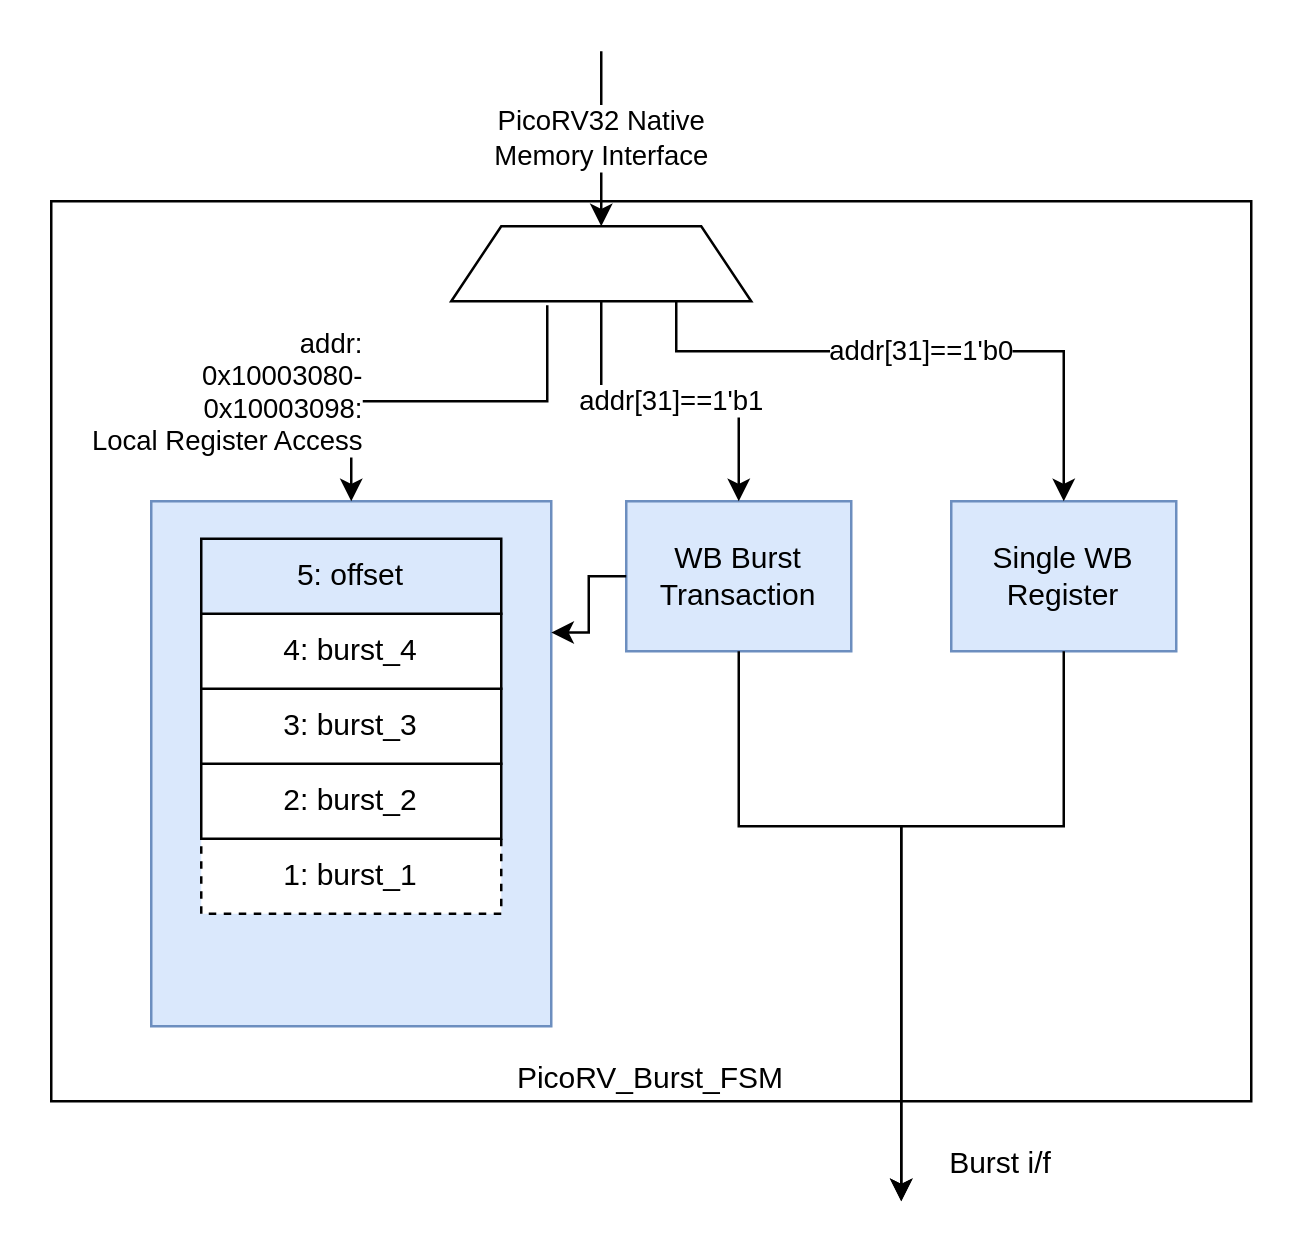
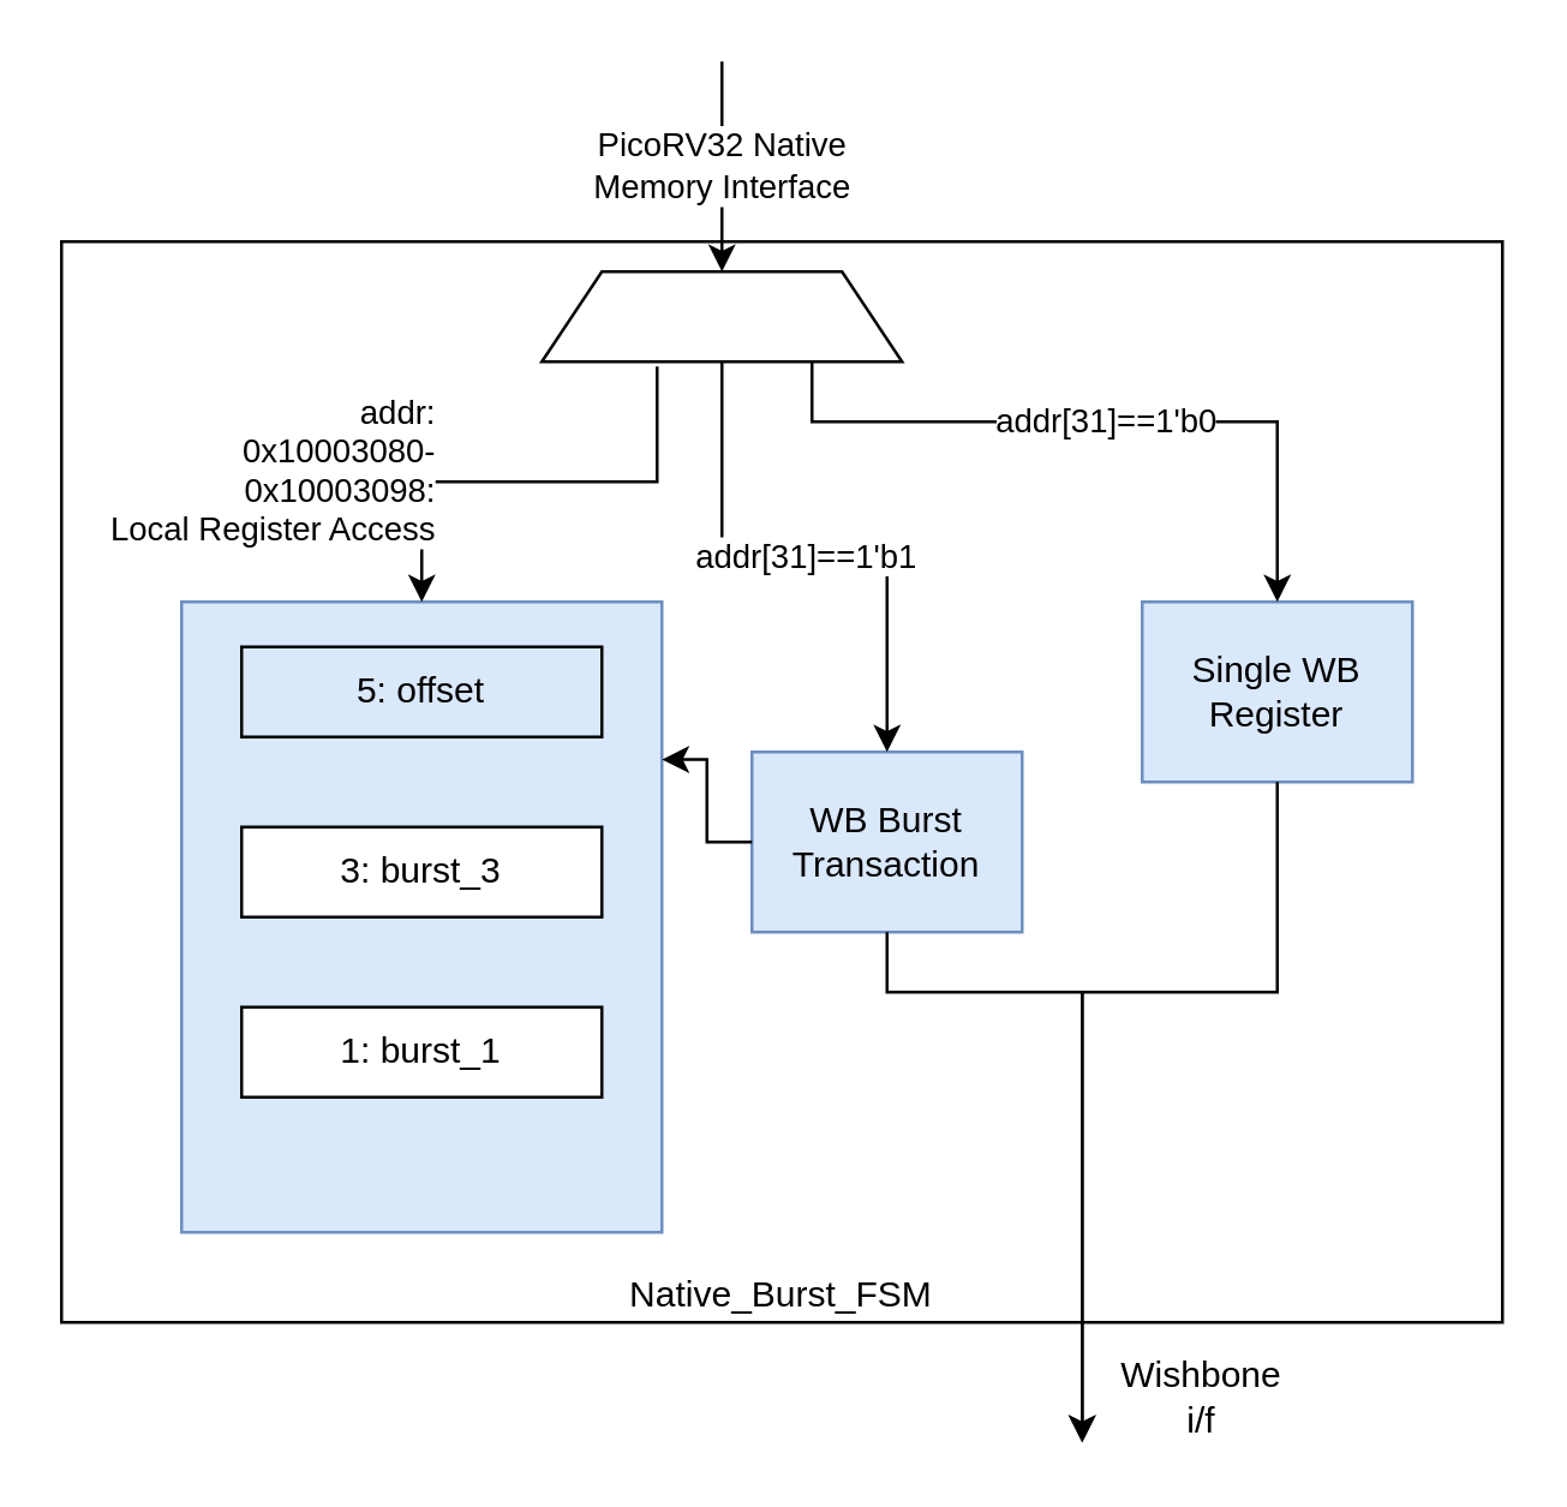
  <mxCell id="0" />
  <mxCell id="1" parent="0" />
- <mxCell id="2" value="PicoRV_Burst_FSM" style="rounded=0;whiteSpace=wrap;html=1;strokeColor=#000000;verticalAlign=bottom;" parent="1" vertex="1"><mxGeometry x="20" y="80" width="480" height="360" as="geometry" /></mxCell>
+ <mxCell id="2" value="Native_Burst_FSM" style="rounded=0;whiteSpace=wrap;html=1;strokeColor=#000000;verticalAlign=bottom;" parent="1" vertex="1"><mxGeometry x="20" y="80" width="480" height="360" as="geometry" /></mxCell>
  <mxCell id="3" value="" style="rounded=0;whiteSpace=wrap;html=1;strokeColor=#6c8ebf;fillColor=#dae8fc;" parent="1" vertex="1"><mxGeometry x="60" y="200" width="160" height="210" as="geometry" /></mxCell>
- <mxCell id="4" value="1: burst_1" style="rounded=0;whiteSpace=wrap;html=1;fillColor=#FFFFFF;dashed=1;" parent="1" vertex="1"><mxGeometry x="80" y="335" width="120" height="30" as="geometry" /></mxCell>
- <mxCell id="5" value="2: burst_2" style="rounded=0;whiteSpace=wrap;html=1;fillColor=#FFFFFF;" parent="1" vertex="1"><mxGeometry x="80" y="305" width="120" height="30" as="geometry" /></mxCell>
+ <mxCell id="4" value="1: burst_1" style="rounded=0;whiteSpace=wrap;html=1;fillColor=#FFFFFF;" parent="1" vertex="1"><mxGeometry x="80" y="335" width="120" height="30" as="geometry" /></mxCell>
  <mxCell id="6" value="3: burst_3" style="rounded=0;whiteSpace=wrap;html=1;fillColor=#FFFFFF;" parent="1" vertex="1"><mxGeometry x="80" y="275" width="120" height="30" as="geometry" /></mxCell>
- <mxCell id="7" value="4: burst_4" style="rounded=0;whiteSpace=wrap;html=1;fillColor=#FFFFFF;" parent="1" vertex="1"><mxGeometry x="80" y="245" width="120" height="30" as="geometry" /></mxCell>
  <mxCell id="8" value="5: offset" style="rounded=0;whiteSpace=wrap;html=1;fillColor=#dae8fc;" parent="1" vertex="1"><mxGeometry x="80" y="215" width="120" height="30" as="geometry" /></mxCell>
  <mxCell id="9" value="PicoRV32 Native&lt;br&gt;Memory Interface" style="endArrow=classic;html=1;rounded=0;" parent="1" target="10" edge="1"><mxGeometry width="50" height="50" relative="1" as="geometry"><mxPoint x="240" y="20" as="sourcePoint" /><mxPoint x="20" y="70" as="targetPoint" /></mxGeometry></mxCell>
  <mxCell id="10" value="" style="shape=trapezoid;perimeter=trapezoidPerimeter;whiteSpace=wrap;html=1;fixedSize=1;" parent="1" vertex="1"><mxGeometry x="180" y="90" width="120" height="30" as="geometry" /></mxCell>
  <mxCell id="11" value="&lt;br&gt;&lt;span style=&quot;color: rgb(0, 0, 0); font-family: Helvetica; font-size: 11px; font-style: normal; font-variant-ligatures: normal; font-variant-caps: normal; font-weight: 400; letter-spacing: normal; orphans: 2; text-indent: 0px; text-transform: none; widows: 2; word-spacing: 0px; -webkit-text-stroke-width: 0px; background-color: rgb(255, 255, 255); text-decoration-thickness: initial; text-decoration-style: initial; text-decoration-color: initial; float: none; display: inline !important;&quot;&gt;addr:&lt;/span&gt;&lt;br style=&quot;color: rgb(0, 0, 0); font-family: Helvetica; font-size: 11px; font-style: normal; font-variant-ligatures: normal; font-variant-caps: normal; font-weight: 400; letter-spacing: normal; orphans: 2; text-indent: 0px; text-transform: none; widows: 2; word-spacing: 0px; -webkit-text-stroke-width: 0px; text-decoration-thickness: initial; text-decoration-style: initial; text-decoration-color: initial;&quot;&gt;&lt;span style=&quot;color: rgb(0, 0, 0); font-family: Helvetica; font-size: 11px; font-style: normal; font-variant-ligatures: normal; font-variant-caps: normal; font-weight: 400; letter-spacing: normal; orphans: 2; text-indent: 0px; text-transform: none; widows: 2; word-spacing: 0px; -webkit-text-stroke-width: 0px; background-color: rgb(255, 255, 255); text-decoration-thickness: initial; text-decoration-style: initial; text-decoration-color: initial; float: none; display: inline !important;&quot;&gt;0x10003080-&lt;/span&gt;&lt;br style=&quot;color: rgb(0, 0, 0); font-family: Helvetica; font-size: 11px; font-style: normal; font-variant-ligatures: normal; font-variant-caps: normal; font-weight: 400; letter-spacing: normal; orphans: 2; text-indent: 0px; text-transform: none; widows: 2; word-spacing: 0px; -webkit-text-stroke-width: 0px; text-decoration-thickness: initial; text-decoration-style: initial; text-decoration-color: initial;&quot;&gt;&lt;span style=&quot;color: rgb(0, 0, 0); font-family: Helvetica; font-size: 11px; font-style: normal; font-variant-ligatures: normal; font-variant-caps: normal; font-weight: 400; letter-spacing: normal; orphans: 2; text-indent: 0px; text-transform: none; widows: 2; word-spacing: 0px; -webkit-text-stroke-width: 0px; background-color: rgb(255, 255, 255); text-decoration-thickness: initial; text-decoration-style: initial; text-decoration-color: initial; float: none; display: inline !important;&quot;&gt;0x10003098:&lt;/span&gt;&lt;br style=&quot;color: rgb(0, 0, 0); font-family: Helvetica; font-size: 11px; font-style: normal; font-variant-ligatures: normal; font-variant-caps: normal; font-weight: 400; letter-spacing: normal; orphans: 2; text-indent: 0px; text-transform: none; widows: 2; word-spacing: 0px; -webkit-text-stroke-width: 0px; text-decoration-thickness: initial; text-decoration-style: initial; text-decoration-color: initial;&quot;&gt;&lt;span style=&quot;color: rgb(0, 0, 0); font-family: Helvetica; font-size: 11px; font-style: normal; font-variant-ligatures: normal; font-variant-caps: normal; font-weight: 400; letter-spacing: normal; orphans: 2; text-indent: 0px; text-transform: none; widows: 2; word-spacing: 0px; -webkit-text-stroke-width: 0px; background-color: rgb(255, 255, 255); text-decoration-thickness: initial; text-decoration-style: initial; text-decoration-color: initial; float: none; display: inline !important;&quot;&gt;Local Register Access&lt;/span&gt;&lt;br&gt;" style="endArrow=classic;html=1;rounded=0;fillColor=#B5739D;exitX=0.32;exitY=1.053;exitDx=0;exitDy=0;exitPerimeter=0;edgeStyle=orthogonalEdgeStyle;align=right;" parent="1" source="10" edge="1"><mxGeometry x="0.415" y="-10" width="50" height="50" relative="1" as="geometry"><mxPoint x="80" y="170" as="sourcePoint" /><mxPoint x="140" y="200" as="targetPoint" /><Array as="points"><mxPoint x="218" y="160" /><mxPoint x="140" y="160" /></Array><mxPoint as="offset" /></mxGeometry></mxCell>
- <mxCell id="12" value="WB Burst&lt;br&gt;Transaction" style="rounded=0;whiteSpace=wrap;html=1;strokeColor=#6c8ebf;fillColor=#dae8fc;" parent="1" vertex="1"><mxGeometry x="250" y="200" width="90" height="60" as="geometry" /></mxCell>
+ <mxCell id="12" value="WB Burst&lt;br&gt;Transaction" style="rounded=0;whiteSpace=wrap;html=1;strokeColor=#6c8ebf;fillColor=#dae8fc;" parent="1" vertex="1"><mxGeometry x="250" y="250" width="90" height="60" as="geometry" /></mxCell>
  <mxCell id="13" value="addr[31]==1'b1" style="endArrow=classic;html=1;rounded=0;fillColor=#B5739D;exitX=0.5;exitY=1;exitDx=0;exitDy=0;entryX=0.5;entryY=0;entryDx=0;entryDy=0;edgeStyle=orthogonalEdgeStyle;" parent="1" source="10" target="12" edge="1"><mxGeometry width="50" height="50" relative="1" as="geometry"><mxPoint x="350" y="180" as="sourcePoint" /><mxPoint x="400" y="130" as="targetPoint" /></mxGeometry></mxCell>
  <mxCell id="14" value="Single WB&lt;br&gt;Register" style="rounded=0;whiteSpace=wrap;html=1;strokeColor=#6c8ebf;fillColor=#dae8fc;" parent="1" vertex="1"><mxGeometry x="380" y="200" width="90" height="60" as="geometry" /></mxCell>
  <mxCell id="15" value="addr[31]==1'b0" style="endArrow=classic;html=1;rounded=0;fillColor=#B5739D;exitX=0.75;exitY=1;exitDx=0;exitDy=0;entryX=0.5;entryY=0;entryDx=0;entryDy=0;edgeStyle=orthogonalEdgeStyle;" parent="1" source="10" target="14" edge="1"><mxGeometry width="50" height="50" relative="1" as="geometry"><mxPoint x="430" y="180" as="sourcePoint" /><mxPoint x="480" y="130" as="targetPoint" /><Array as="points"><mxPoint x="270" y="140" /><mxPoint x="425" y="140" /></Array></mxGeometry></mxCell>
  <mxCell id="16" value="" style="endArrow=classic;html=1;rounded=0;fillColor=#B5739D;exitX=0.5;exitY=1;exitDx=0;exitDy=0;edgeStyle=orthogonalEdgeStyle;" parent="1" source="12" edge="1"><mxGeometry width="50" height="50" relative="1" as="geometry"><mxPoint x="290" y="400" as="sourcePoint" /><mxPoint x="360" y="480" as="targetPoint" /><Array as="points"><mxPoint x="295" y="330" /><mxPoint x="360" y="330" /><mxPoint x="360" y="400" /></Array></mxGeometry></mxCell>
  <mxCell id="17" value="" style="endArrow=classic;html=1;rounded=0;fillColor=#B5739D;exitX=0.5;exitY=1;exitDx=0;exitDy=0;edgeStyle=orthogonalEdgeStyle;" parent="1" source="14" edge="1"><mxGeometry width="50" height="50" relative="1" as="geometry"><mxPoint x="460" y="380" as="sourcePoint" /><mxPoint x="360" y="480" as="targetPoint" /><Array as="points"><mxPoint x="425" y="330" /><mxPoint x="360" y="330" /><mxPoint x="360" y="400" /></Array></mxGeometry></mxCell>
  <mxCell id="18" value="" style="endArrow=classic;html=1;rounded=0;fillColor=#B5739D;exitX=0;exitY=0.5;exitDx=0;exitDy=0;entryX=1;entryY=0.25;entryDx=0;entryDy=0;edgeStyle=orthogonalEdgeStyle;" parent="1" source="12" target="3" edge="1"><mxGeometry width="50" height="50" relative="1" as="geometry"><mxPoint x="250" y="350" as="sourcePoint" /><mxPoint x="300" y="300" as="targetPoint" /></mxGeometry></mxCell>
- <mxCell id="19" value="Burst i/f" style="text;html=1;strokeColor=none;fillColor=none;align=center;verticalAlign=middle;whiteSpace=wrap;rounded=0;" parent="1" vertex="1"><mxGeometry x="370" y="450" width="60" height="30" as="geometry" /></mxCell>
+ <mxCell id="19" value="Wishbone i/f" style="text;html=1;strokeColor=none;fillColor=none;align=center;verticalAlign=middle;whiteSpace=wrap;rounded=0;" parent="1" vertex="1"><mxGeometry x="370" y="450" width="60" height="30" as="geometry" /></mxCell>
